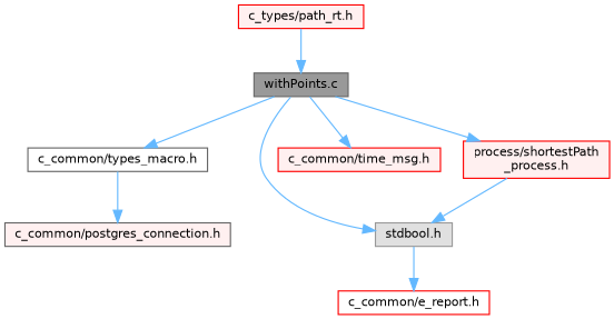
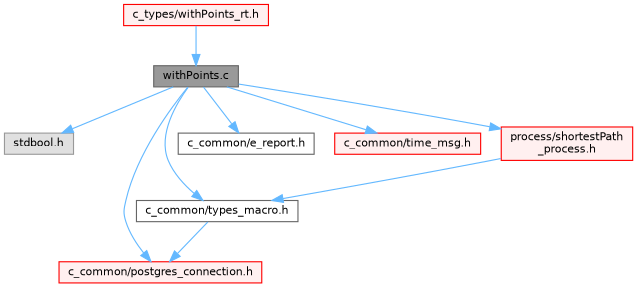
  digraph {
    node [color=red fillcolor="#FFF0F0" fontname=Helvetica fontsize=10 shape=box style=filled]
    edge [color=steelblue1 fontname=Helvetica fontsize=10 labelfontname=Helvetica labelfontsize=10 style=solid]
    n1 [color=gray40 fillcolor=grey60 fontcolor=black height=0.2 label="withPoints.c" width=0.4]
    n2 [color=grey60 fillcolor="#E0E0E0" height=0.2 label="stdbool.h" width=0.4]
-   n3 [color=grey40 height=0.2 label="c_common/postgres_connection.h" width=0.4]
+   n3 [height=0.2 label="c_common/postgres_connection.h" width=0.4]
    n4 [color=grey40 fillcolor=white height=0.2 label="c_common/types_macro.h" width=0.4]
-   n5 [fillcolor=white height=0.2 label="c_common/e_report.h" width=0.4]
+   n5 [color=grey40 fillcolor=white height=0.2 label="c_common/e_report.h" width=0.4]
    n6 [height=0.2 label="c_common/time_msg.h" width=0.4]
    n7 [height=0.2 label="process/shortestPath\l_process.h" width=0.4]
-   n8 [height=0.2 label="c_types/path_rt.h" width=0.4]
+   n8 [height=0.2 label="c_types/withPoints_rt.h" width=0.4]
    n1 -> n2
+   n1 -> n3
    n1 -> n4
-   n2 -> n5
+   n1 -> n5
    n1 -> n6
    n1 -> n7
    n4 -> n3
-   n7 -> n2
+   n7 -> n4
    n8 -> n1
  }
